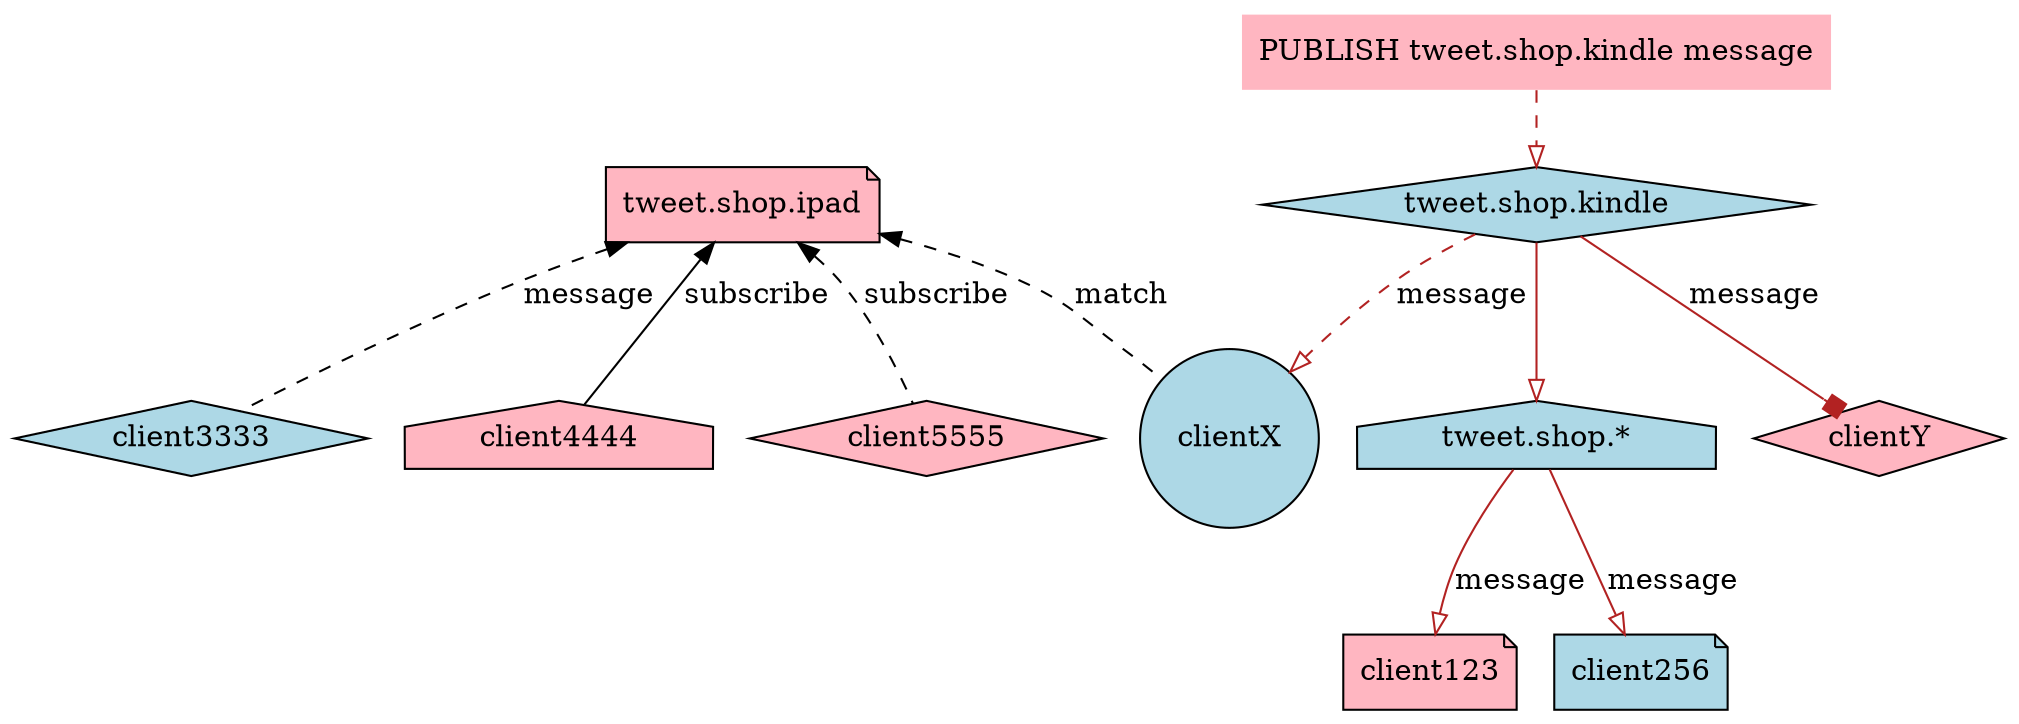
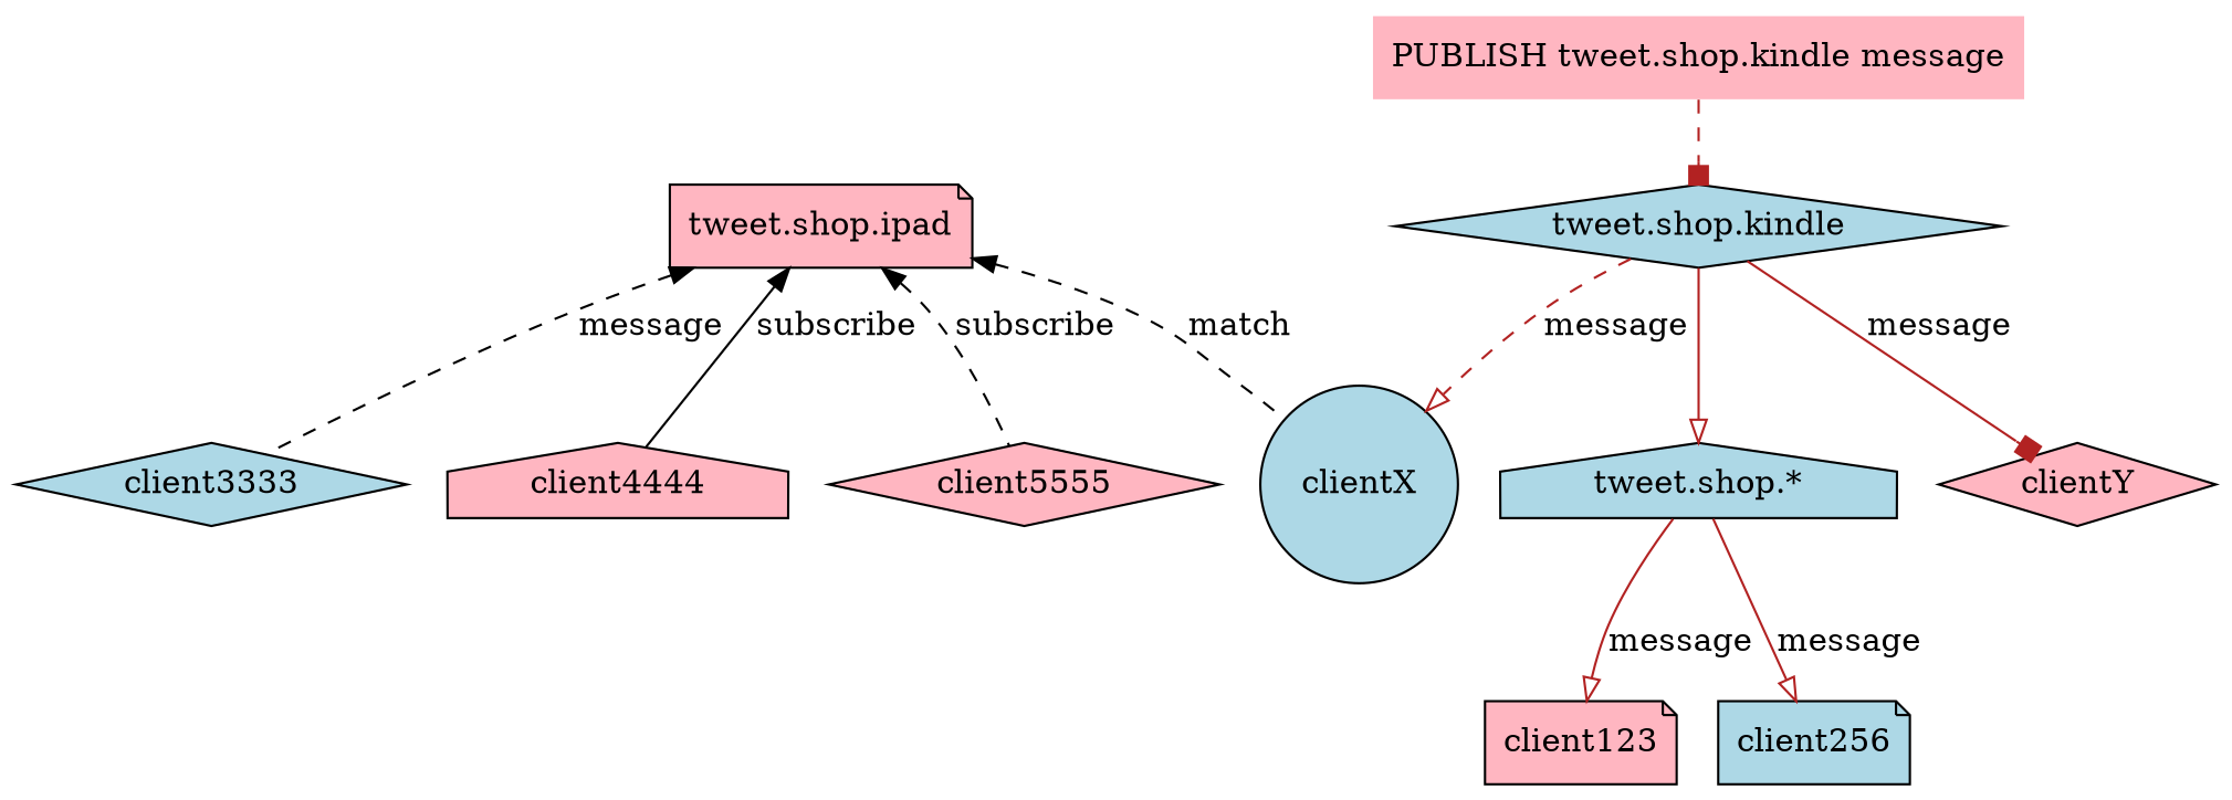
  digraph {
    node [fillcolor=lightpink shape=diamond style=filled]
    edge [style=dashed color="#B22222"]
    n1 [label="tweet.shop.ipad" shape=note]
    client3333 [fillcolor=lightblue]
    client4444 [shape=house]
    client5555
    clientX [fillcolor=lightblue shape=circle]
    n6 [fillcolor=lightblue label="tweet.shop.*" shape=house]
    client123 [shape=note]
    client256 [fillcolor=lightblue shape=note]
    n9 [label="PUBLISH tweet.shop.kindle message" shape=plaintext]
    n10 [fillcolor=lightblue label="tweet.shop.kindle"]
    clientY
    n1 -> client3333 [dir=back label=message color=""]
    n1 -> client4444 [dir=back label=subscribe style=solid color=""]
    n1 -> client5555 [dir=back label=subscribe color=""]
    n1 -> clientX [dir=back label=match color=""]
    n6 -> client123 [arrowhead=onormal label=message style=solid]
    n6 -> client256 [arrowhead=onormal label=message style=solid]
-   n9 -> n10 [arrowhead=onormal]
+   n9 -> n10 [arrowhead=box]
    n10 -> clientX [arrowhead=onormal label=message]
    n10 -> n6 [arrowhead=onormal style=solid]
    n10 -> clientY [arrowhead=box label=message style=solid]
  }
